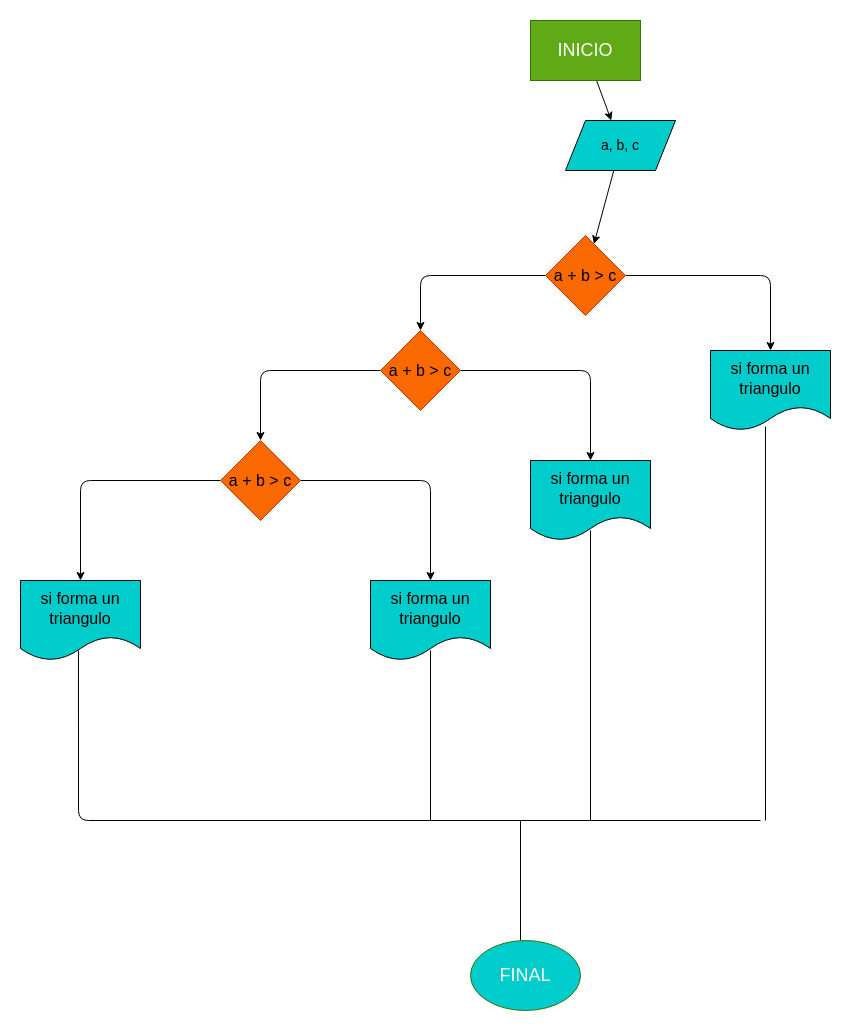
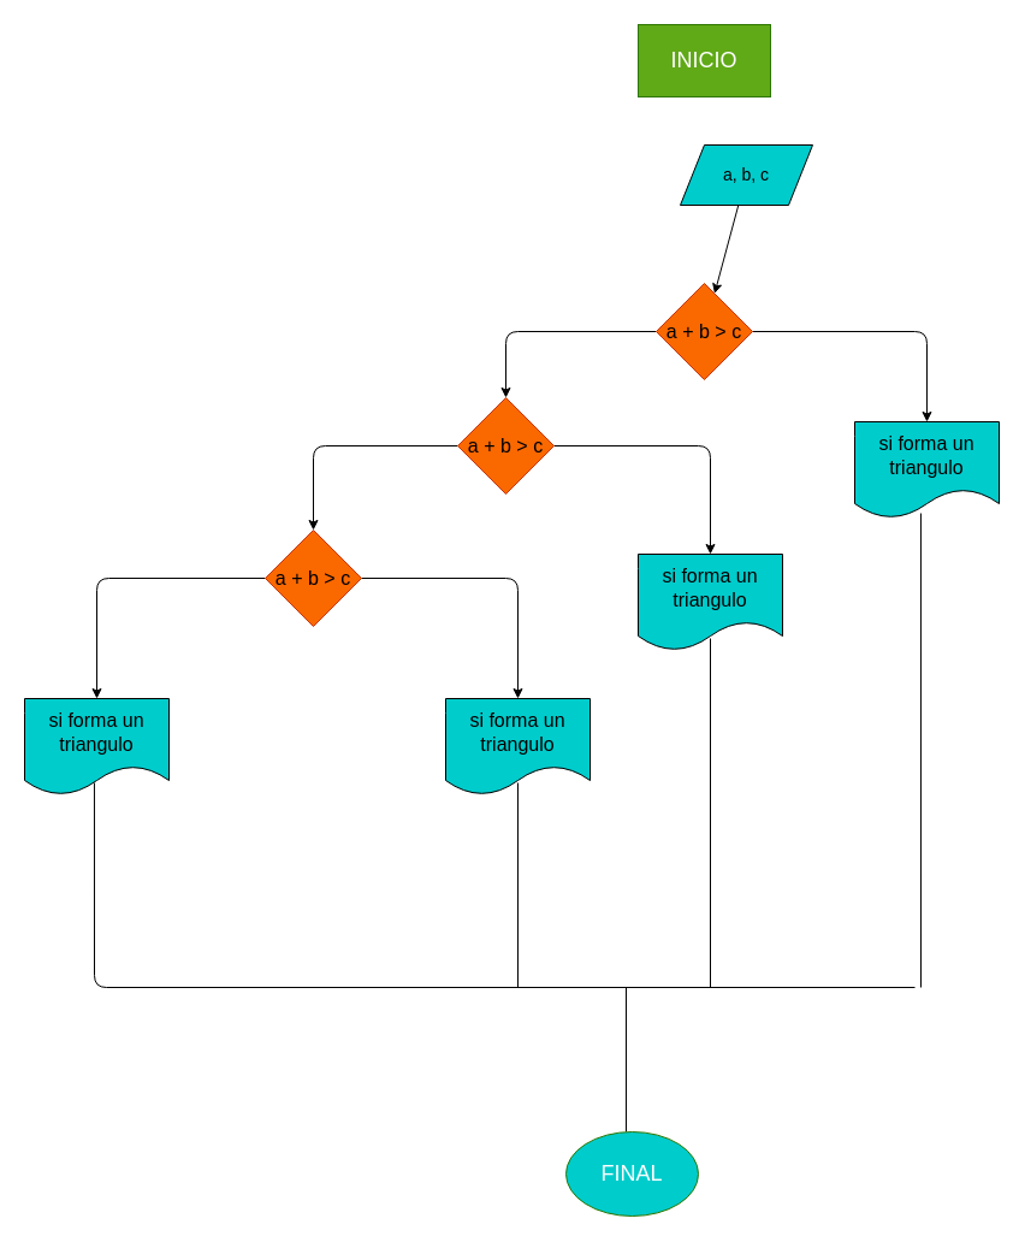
  <mxCell id="0" />
  <mxCell id="1" parent="0" />
- <mxCell id="2" value="" style="edgeStyle=none;html=1;" parent="1" source="3" target="5" edge="1"><mxGeometry relative="1" as="geometry" /></mxCell>
  <mxCell id="3" value="&lt;font style=&quot;font-size: 18px;&quot;&gt;INICIO&lt;/font&gt;" style="whiteSpace=wrap;html=1;fillColor=#60a917;fontColor=#ffffff;strokeColor=#2D7600;rounded=0;" parent="1" vertex="1"><mxGeometry x="530" width="110" height="60" as="geometry" y="20" /></mxCell>
  <mxCell id="4" value="" style="edgeStyle=none;html=1;" parent="1" source="5" target="8" edge="1"><mxGeometry relative="1" as="geometry" /></mxCell>
  <mxCell id="5" value="&lt;font style=&quot;font-size: 14px;&quot;&gt;a, b, c&lt;/font&gt;" style="shape=parallelogram;perimeter=parallelogramPerimeter;whiteSpace=wrap;html=1;fixedSize=1;fillColor=#00CCCC;" parent="1" vertex="1"><mxGeometry x="565" y="120" width="110" height="50" as="geometry" /></mxCell>
  <mxCell id="6" value="" style="edgeStyle=none;html=1;" parent="1" source="8" target="11" edge="1"><mxGeometry relative="1" as="geometry"><Array as="points"><mxPoint x="420" y="275" /></Array></mxGeometry></mxCell>
  <mxCell id="7" value="" style="edgeStyle=none;html=1;" parent="1" source="8" target="18" edge="1"><mxGeometry relative="1" as="geometry"><Array as="points"><mxPoint x="770" y="275" /></Array></mxGeometry></mxCell>
  <mxCell id="8" value="&lt;font size=&quot;3&quot;&gt;a + b &amp;gt; c&lt;/font&gt;" style="rhombus;whiteSpace=wrap;html=1;fillColor=#fa6800;fontColor=#000000;strokeColor=#C73500;" parent="1" vertex="1"><mxGeometry x="545" y="235" width="80" height="80" as="geometry" /></mxCell>
  <mxCell id="9" value="" style="edgeStyle=none;html=1;" parent="1" source="11" target="14" edge="1"><mxGeometry relative="1" as="geometry"><Array as="points"><mxPoint x="260" y="370" /></Array></mxGeometry></mxCell>
  <mxCell id="10" value="" style="edgeStyle=none;html=1;" parent="1" source="11" target="17" edge="1"><mxGeometry relative="1" as="geometry"><Array as="points"><mxPoint x="590" y="370" /></Array></mxGeometry></mxCell>
  <mxCell id="11" value="&lt;font size=&quot;3&quot;&gt;a + b &amp;gt; c&lt;/font&gt;" style="rhombus;whiteSpace=wrap;html=1;fillColor=#fa6800;fontColor=#000000;strokeColor=#C73500;" parent="1" vertex="1"><mxGeometry x="380" y="330" width="80" height="80" as="geometry" /></mxCell>
  <mxCell id="12" value="" style="edgeStyle=none;html=1;" parent="1" source="14" target="15" edge="1"><mxGeometry relative="1" as="geometry"><Array as="points"><mxPoint x="80" y="480" /></Array></mxGeometry></mxCell>
  <mxCell id="13" value="" style="edgeStyle=none;html=1;" parent="1" source="14" target="16" edge="1"><mxGeometry relative="1" as="geometry"><Array as="points"><mxPoint x="430" y="480" /></Array></mxGeometry></mxCell>
  <mxCell id="14" value="&lt;font size=&quot;3&quot;&gt;a + b &amp;gt; c&lt;/font&gt;" style="rhombus;whiteSpace=wrap;html=1;fillColor=#fa6800;fontColor=#000000;strokeColor=#C73500;" parent="1" vertex="1"><mxGeometry x="220" y="440" width="80" height="80" as="geometry" /></mxCell>
  <mxCell id="15" value="&lt;font size=&quot;3&quot;&gt;si forma un triangulo&lt;/font&gt;" style="shape=document;whiteSpace=wrap;html=1;boundedLbl=1;fillColor=#00CCCC;" parent="1" vertex="1"><mxGeometry x="20" y="580" width="120" height="80" as="geometry" /></mxCell>
  <mxCell id="16" value="&lt;font size=&quot;3&quot;&gt;si forma un triangulo&lt;/font&gt;" style="shape=document;whiteSpace=wrap;html=1;boundedLbl=1;fillColor=#00CCCC;" parent="1" vertex="1"><mxGeometry x="370" y="580" width="120" height="80" as="geometry" /></mxCell>
  <mxCell id="17" value="&lt;font size=&quot;3&quot;&gt;si forma un triangulo&lt;/font&gt;" style="shape=document;whiteSpace=wrap;html=1;boundedLbl=1;fillColor=#00CCCC;" parent="1" vertex="1"><mxGeometry x="530" y="460" width="120" height="80" as="geometry" /></mxCell>
  <mxCell id="18" value="&lt;font size=&quot;3&quot;&gt;si forma un triangulo&lt;/font&gt;" style="shape=document;whiteSpace=wrap;html=1;boundedLbl=1;fillColor=#00CCCC;" parent="1" vertex="1"><mxGeometry x="710" y="350" width="120" height="80" as="geometry" /></mxCell>
  <mxCell id="19" value="" style="endArrow=none;html=1;fontSize=18;entryX=0.483;entryY=0.875;entryDx=0;entryDy=0;entryPerimeter=0;" parent="1" target="15" edge="1"><mxGeometry width="50" height="50" relative="1" as="geometry"><mxPoint x="760" y="820" as="sourcePoint" /><mxPoint x="80" y="650" as="targetPoint" /><Array as="points"><mxPoint x="78" y="820" /></Array></mxGeometry></mxCell>
  <mxCell id="20" value="" style="endArrow=none;html=1;fontSize=18;entryX=0.458;entryY=0.95;entryDx=0;entryDy=0;entryPerimeter=0;" parent="1" target="18" edge="1"><mxGeometry width="50" height="50" relative="1" as="geometry"><mxPoint x="765" y="820" as="sourcePoint" /><mxPoint x="780" y="410" as="targetPoint" /></mxGeometry></mxCell>
  <mxCell id="21" value="" style="endArrow=none;html=1;fontSize=18;" parent="1" edge="1"><mxGeometry width="50" height="50" relative="1" as="geometry"><mxPoint x="430" y="820" as="sourcePoint" /><mxPoint x="430" y="650" as="targetPoint" /></mxGeometry></mxCell>
  <mxCell id="22" value="" style="endArrow=none;html=1;fontSize=18;" parent="1" edge="1"><mxGeometry width="50" height="50" relative="1" as="geometry"><mxPoint x="590" y="820" as="sourcePoint" /><mxPoint x="590" y="530" as="targetPoint" /></mxGeometry></mxCell>
  <mxCell id="23" value="" style="endArrow=none;html=1;fontSize=18;" parent="1" edge="1"><mxGeometry width="50" height="50" relative="1" as="geometry"><mxPoint x="520" y="940" as="sourcePoint" /><mxPoint x="520" y="820" as="targetPoint" /></mxGeometry></mxCell>
  <mxCell id="24" value="FINAL" style="ellipse;whiteSpace=wrap;html=1;fontSize=18;fillColor=#00cccc;fontColor=#ffffff;strokeColor=#2D7600;" parent="1" vertex="1"><mxGeometry x="470" y="940" width="110" height="70" as="geometry" /></mxCell>
